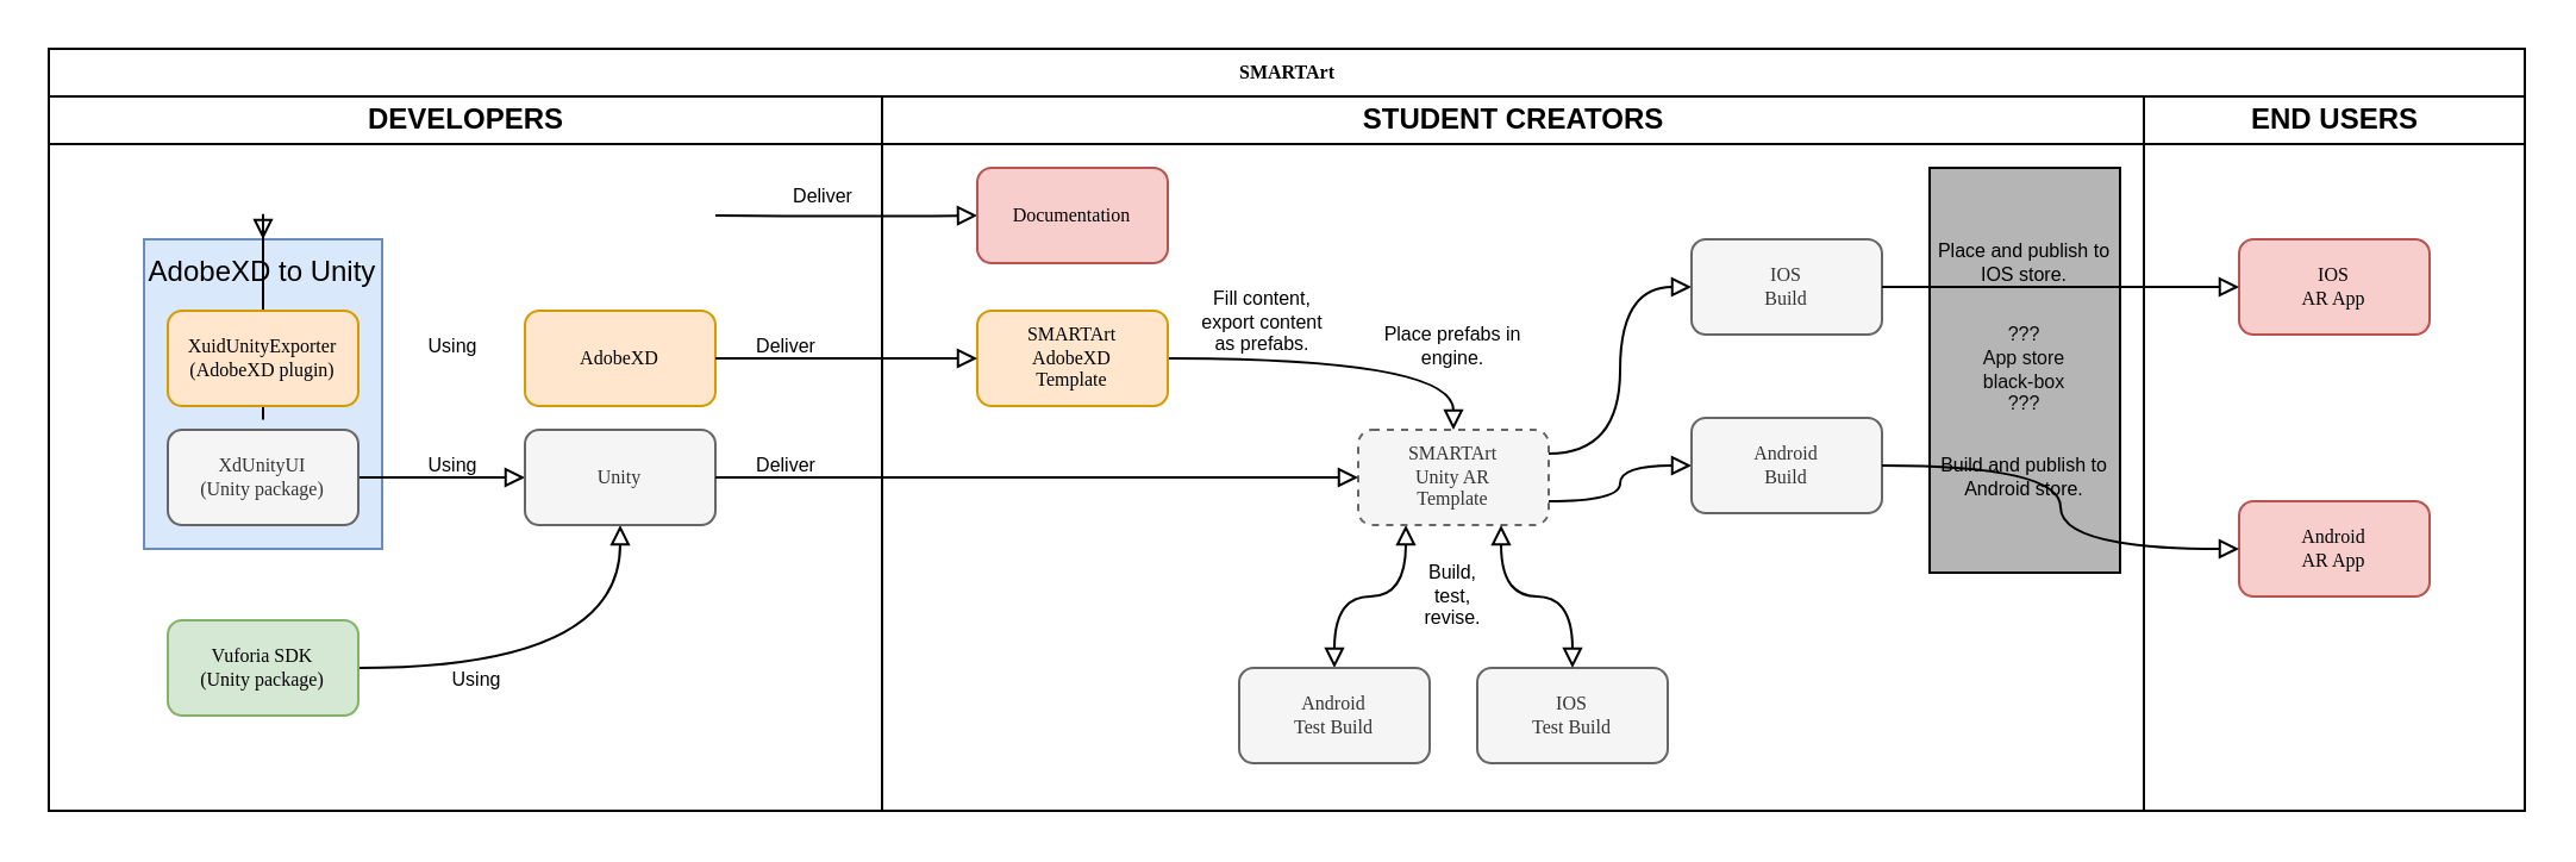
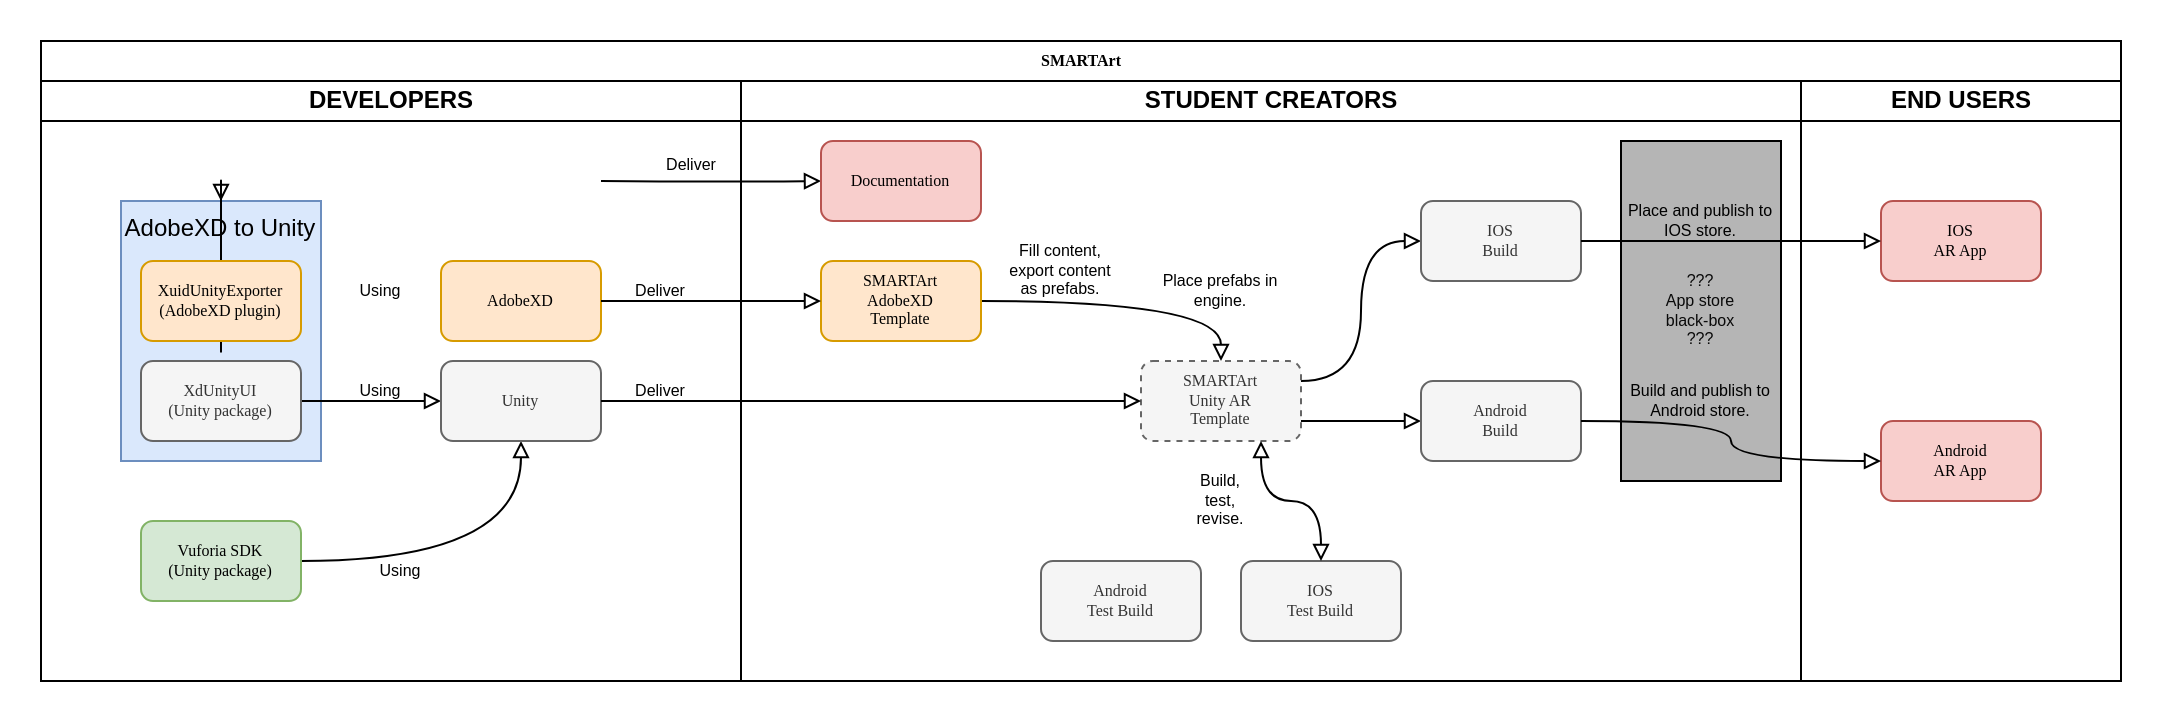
  <mxCell id="0" />
  <mxCell id="1" parent="0" />
  <mxCell id="2" value="SMARTArt" style="swimlane;html=1;childLayout=stackLayout;startSize=20;rounded=0;shadow=0;labelBackgroundColor=none;strokeWidth=1;fontFamily=Verdana;fontSize=8;align=center;" parent="1" vertex="1"><mxGeometry x="20" y="20" width="1040" height="320" as="geometry" /></mxCell>
  <mxCell id="3" value="DEVELOPERS" style="swimlane;html=1;startSize=20;" parent="2" vertex="1"><mxGeometry y="20" width="350" height="300" as="geometry" /></mxCell>
  <mxCell id="4" value="AdobeXD to Unity" style="rounded=0;whiteSpace=wrap;html=1;fillColor=#dae8fc;strokeColor=#6c8ebf;verticalAlign=top;" parent="3" vertex="1"><mxGeometry x="40" y="60" width="100" height="130" as="geometry" /></mxCell>
  <mxCell id="5" value="AdobeXD" style="rounded=1;whiteSpace=wrap;html=1;shadow=0;labelBackgroundColor=none;strokeWidth=1;fontFamily=Verdana;fontSize=8;align=center;fillColor=#ffe6cc;strokeColor=#d79b00;" parent="3" vertex="1"><mxGeometry x="200" y="90" width="80" height="40" as="geometry" /></mxCell>
  <mxCell id="6" style="edgeStyle=orthogonalEdgeStyle;rounded=0;orthogonalLoop=1;jettySize=auto;html=1;curved=1;endArrow=block;endFill=0;" parent="3" source="7" target="4" edge="1"><mxGeometry relative="1" as="geometry" /></mxCell>
  <mxCell id="7" value="XuidUnityExporter&lt;br&gt;(AdobeXD plugin)" style="rounded=1;whiteSpace=wrap;html=1;shadow=0;labelBackgroundColor=none;strokeWidth=1;fontFamily=Verdana;fontSize=8;align=center;fillColor=#ffe6cc;strokeColor=#d79b00;" parent="3" vertex="1"><mxGeometry x="50" y="90" width="80" height="40" as="geometry" /></mxCell>
  <mxCell id="8" style="edgeStyle=orthogonalEdgeStyle;rounded=0;orthogonalLoop=1;jettySize=auto;html=1;entryX=0;entryY=0.5;entryDx=0;entryDy=0;curved=1;endArrow=block;endFill=0;" parent="3" source="9" target="12" edge="1"><mxGeometry relative="1" as="geometry" /></mxCell>
  <mxCell id="9" value="XdUnityUI&lt;br&gt;(Unity package)" style="rounded=1;whiteSpace=wrap;html=1;shadow=0;labelBackgroundColor=none;strokeWidth=1;fontFamily=Verdana;fontSize=8;align=center;fillColor=#f5f5f5;strokeColor=#666666;fontColor=#333333;" parent="3" vertex="1"><mxGeometry x="50" y="140" width="80" height="40" as="geometry" /></mxCell>
  <mxCell id="10" style="edgeStyle=orthogonalEdgeStyle;rounded=0;orthogonalLoop=1;jettySize=auto;html=1;entryX=0.5;entryY=1;entryDx=0;entryDy=0;curved=1;endArrow=block;endFill=0;" parent="3" source="11" target="12" edge="1"><mxGeometry relative="1" as="geometry" /></mxCell>
  <mxCell id="11" value="Vuforia SDK&lt;br&gt;(Unity package)" style="rounded=1;whiteSpace=wrap;html=1;shadow=0;labelBackgroundColor=none;strokeWidth=1;fontFamily=Verdana;fontSize=8;align=center;fillColor=#d5e8d4;strokeColor=#82b366;" parent="3" vertex="1"><mxGeometry x="50" y="220" width="80" height="40" as="geometry" /></mxCell>
  <mxCell id="12" value="Unity" style="rounded=1;whiteSpace=wrap;html=1;shadow=0;labelBackgroundColor=none;strokeWidth=1;fontFamily=Verdana;fontSize=8;align=center;fillColor=#f5f5f5;strokeColor=#666666;fontColor=#333333;" parent="3" vertex="1"><mxGeometry x="200" y="140" width="80" height="40" as="geometry" /></mxCell>
  <mxCell id="13" value="Deliver" style="text;html=1;strokeColor=none;fillColor=none;align=center;verticalAlign=middle;whiteSpace=wrap;rounded=0;fontSize=8;" parent="3" vertex="1"><mxGeometry x="290" y="100" width="40" height="10" as="geometry" /></mxCell>
  <mxCell id="14" value="Deliver" style="text;html=1;strokeColor=none;fillColor=none;align=center;verticalAlign=middle;whiteSpace=wrap;rounded=0;fontSize=8;" parent="3" vertex="1"><mxGeometry x="290" y="150" width="40" height="10" as="geometry" /></mxCell>
  <mxCell id="15" value="Using" style="text;html=1;strokeColor=none;fillColor=none;align=center;verticalAlign=middle;whiteSpace=wrap;rounded=0;fontSize=8;" parent="3" vertex="1"><mxGeometry x="150" y="150" width="40" height="10" as="geometry" /></mxCell>
  <mxCell id="16" value="Using" style="text;html=1;strokeColor=none;fillColor=none;align=center;verticalAlign=middle;whiteSpace=wrap;rounded=0;fontSize=8;" parent="3" vertex="1"><mxGeometry x="150" y="100" width="40" height="10" as="geometry" /></mxCell>
  <mxCell id="17" value="Using" style="text;html=1;strokeColor=none;fillColor=none;align=center;verticalAlign=middle;whiteSpace=wrap;rounded=0;fontSize=8;" parent="3" vertex="1"><mxGeometry x="160" y="240" width="40" height="10" as="geometry" /></mxCell>
  <mxCell id="18" style="edgeStyle=orthogonalEdgeStyle;curved=1;rounded=0;orthogonalLoop=1;jettySize=auto;html=1;entryX=0;entryY=0.5;entryDx=0;entryDy=0;endArrow=block;endFill=0;" edge="1" parent="2" target="38"><mxGeometry relative="1" as="geometry"><mxPoint x="280" y="70" as="sourcePoint" /><mxPoint x="380" y="70" as="targetPoint" /></mxGeometry></mxCell>
  <mxCell id="19" value="&lt;font style=&quot;font-size: 8px&quot;&gt;Deliver&lt;/font&gt;" style="edgeLabel;html=1;align=center;verticalAlign=middle;resizable=0;points=[];" vertex="1" connectable="0" parent="18"><mxGeometry x="-0.178" y="-1" relative="1" as="geometry"><mxPoint y="-11" as="offset" /></mxGeometry></mxCell>
  <mxCell id="20" value="STUDENT CREATORS" style="swimlane;html=1;startSize=20;" parent="2" vertex="1"><mxGeometry x="350" y="20" width="530" height="300" as="geometry"><mxRectangle x="160" y="20" width="30" height="730" as="alternateBounds" /></mxGeometry></mxCell>
  <mxCell id="21" value="&lt;font color=&quot;#0a0a0a&quot;&gt;???&lt;br&gt;App store&lt;br&gt;black-box&lt;br&gt;???&lt;/font&gt;" style="rounded=0;whiteSpace=wrap;html=1;fontSize=8;verticalAlign=middle;labelBackgroundColor=none;align=center;fillColor=#B5B5B5;" parent="20" vertex="1"><mxGeometry x="440" y="30" width="80" height="170" as="geometry" /></mxCell>
  <mxCell id="22" style="edgeStyle=orthogonalEdgeStyle;curved=1;rounded=0;orthogonalLoop=1;jettySize=auto;html=1;entryX=0.5;entryY=0;entryDx=0;entryDy=0;endArrow=block;endFill=0;" parent="20" source="23" target="27" edge="1"><mxGeometry relative="1" as="geometry" /></mxCell>
  <mxCell id="23" value="SMARTArt&lt;br&gt;AdobeXD&lt;br&gt;Template" style="rounded=1;whiteSpace=wrap;html=1;shadow=0;labelBackgroundColor=none;strokeWidth=1;fontFamily=Verdana;fontSize=8;align=center;fillColor=#ffe6cc;strokeColor=#d79b00;" parent="20" vertex="1"><mxGeometry x="40" y="90" width="80" height="40" as="geometry" /></mxCell>
- <mxCell id="24" style="edgeStyle=orthogonalEdgeStyle;curved=1;rounded=0;orthogonalLoop=1;jettySize=auto;html=1;entryX=0.5;entryY=0;entryDx=0;entryDy=0;labelBackgroundColor=none;fontSize=8;endArrow=block;endFill=0;verticalAlign=top;startArrow=block;startFill=0;exitX=0.25;exitY=1;exitDx=0;exitDy=0;" parent="20" source="27" target="30" edge="1"><mxGeometry relative="1" as="geometry" /></mxCell>
  <mxCell id="25" style="edgeStyle=orthogonalEdgeStyle;curved=1;rounded=0;orthogonalLoop=1;jettySize=auto;html=1;entryX=0;entryY=0.5;entryDx=0;entryDy=0;labelBackgroundColor=none;fontSize=8;startArrow=none;startFill=0;endArrow=block;endFill=0;verticalAlign=top;exitX=1;exitY=0.75;exitDx=0;exitDy=0;" parent="20" source="27" target="36" edge="1"><mxGeometry relative="1" as="geometry" /></mxCell>
  <mxCell id="26" style="edgeStyle=orthogonalEdgeStyle;curved=1;rounded=0;orthogonalLoop=1;jettySize=auto;html=1;entryX=0;entryY=0.5;entryDx=0;entryDy=0;labelBackgroundColor=none;fontSize=8;startArrow=none;startFill=0;endArrow=block;endFill=0;verticalAlign=top;exitX=1;exitY=0.25;exitDx=0;exitDy=0;" parent="20" source="27" target="35" edge="1"><mxGeometry relative="1" as="geometry" /></mxCell>
  <mxCell id="27" value="SMARTArt&lt;br&gt;Unity AR&lt;br&gt;Template" style="rounded=1;whiteSpace=wrap;html=1;shadow=0;labelBackgroundColor=none;strokeWidth=1;fontFamily=Verdana;fontSize=8;align=center;fillColor=#f5f5f5;strokeColor=#666666;fontColor=#333333;dashed=1;" parent="20" vertex="1"><mxGeometry x="200" y="140" width="80" height="40" as="geometry" /></mxCell>
  <mxCell id="28" value="Fill content, export content as prefabs." style="text;html=1;strokeColor=none;fillColor=none;align=center;verticalAlign=middle;whiteSpace=wrap;rounded=0;fontSize=8;" parent="20" vertex="1"><mxGeometry x="130" y="80" width="60" height="30" as="geometry" /></mxCell>
  <mxCell id="29" value="Place prefabs in engine." style="text;html=1;strokeColor=none;fillColor=none;align=center;verticalAlign=middle;whiteSpace=wrap;rounded=0;fontSize=8;" parent="20" vertex="1"><mxGeometry x="210" y="90" width="60" height="30" as="geometry" /></mxCell>
  <mxCell id="30" value="Android&lt;br&gt;Test Build" style="rounded=1;whiteSpace=wrap;html=1;shadow=0;labelBackgroundColor=none;strokeWidth=1;fontFamily=Verdana;fontSize=8;align=center;fillColor=#f5f5f5;strokeColor=#666666;fontColor=#333333;" parent="20" vertex="1"><mxGeometry x="150" y="240" width="80" height="40" as="geometry" /></mxCell>
  <mxCell id="31" value="Build, test, revise." style="text;html=1;strokeColor=none;fillColor=none;align=center;verticalAlign=middle;whiteSpace=wrap;rounded=0;fontSize=8;" parent="20" vertex="1"><mxGeometry x="225" y="200" width="30" height="20" as="geometry" /></mxCell>
  <mxCell id="32" value="Build and publish to Android store." style="text;html=1;strokeColor=none;fillColor=none;align=center;verticalAlign=middle;whiteSpace=wrap;rounded=0;fontSize=8;" parent="20" vertex="1"><mxGeometry x="440" y="150" width="80" height="20" as="geometry" /></mxCell>
  <mxCell id="33" value="IOS&lt;br&gt;Test Build" style="rounded=1;whiteSpace=wrap;html=1;shadow=0;labelBackgroundColor=none;strokeWidth=1;fontFamily=Verdana;fontSize=8;align=center;fillColor=#f5f5f5;strokeColor=#666666;fontColor=#333333;" parent="20" vertex="1"><mxGeometry x="250" y="240" width="80" height="40" as="geometry" /></mxCell>
  <mxCell id="34" style="edgeStyle=orthogonalEdgeStyle;curved=1;rounded=0;orthogonalLoop=1;jettySize=auto;html=1;entryX=0.5;entryY=0;entryDx=0;entryDy=0;labelBackgroundColor=none;fontSize=8;endArrow=block;endFill=0;verticalAlign=top;startArrow=block;startFill=0;exitX=0.75;exitY=1;exitDx=0;exitDy=0;" parent="20" source="27" target="33" edge="1"><mxGeometry relative="1" as="geometry"><mxPoint x="365.0" y="160" as="sourcePoint" /><mxPoint x="315" y="200" as="targetPoint" /></mxGeometry></mxCell>
  <mxCell id="35" value="IOS&lt;br&gt;Build" style="rounded=1;whiteSpace=wrap;html=1;shadow=0;labelBackgroundColor=none;strokeWidth=1;fontFamily=Verdana;fontSize=8;align=center;fillColor=#f5f5f5;strokeColor=#666666;fontColor=#333333;" parent="20" vertex="1"><mxGeometry x="340" y="60" width="80" height="40" as="geometry" /></mxCell>
- <mxCell id="36" value="Android&lt;br&gt;Build" style="rounded=1;whiteSpace=wrap;html=1;shadow=0;labelBackgroundColor=none;strokeWidth=1;fontFamily=Verdana;fontSize=8;align=center;fillColor=#f5f5f5;strokeColor=#666666;fontColor=#333333;" parent="20" vertex="1"><mxGeometry x="340" y="135" width="80" height="40" as="geometry" /></mxCell>
+ <mxCell id="36" value="Android&lt;br&gt;Build" style="rounded=1;whiteSpace=wrap;html=1;shadow=0;labelBackgroundColor=none;strokeWidth=1;fontFamily=Verdana;fontSize=8;align=center;fillColor=#f5f5f5;strokeColor=#666666;fontColor=#333333;" parent="20" vertex="1"><mxGeometry x="340" y="150" width="80" height="40" as="geometry" /></mxCell>
  <mxCell id="37" value="Place and publish to IOS store." style="text;html=1;strokeColor=none;fillColor=none;align=center;verticalAlign=middle;whiteSpace=wrap;rounded=0;fontSize=8;" parent="20" vertex="1"><mxGeometry x="440" y="60" width="80" height="20" as="geometry" /></mxCell>
  <mxCell id="38" value="Documentation" style="rounded=1;whiteSpace=wrap;html=1;shadow=0;labelBackgroundColor=none;strokeWidth=1;fontFamily=Verdana;fontSize=8;align=center;fillColor=#f8cecc;strokeColor=#b85450;" vertex="1" parent="20"><mxGeometry x="40" y="30" width="80" height="40" as="geometry" /></mxCell>
  <mxCell id="39" value="END USERS" style="swimlane;html=1;startSize=20;" parent="2" vertex="1"><mxGeometry x="880" y="20" width="160" height="300" as="geometry" /></mxCell>
  <mxCell id="40" value="IOS&lt;br&gt;AR App" style="rounded=1;whiteSpace=wrap;html=1;shadow=0;labelBackgroundColor=none;strokeWidth=1;fontFamily=Verdana;fontSize=8;align=center;fillColor=#f8cecc;strokeColor=#b85450;" parent="39" vertex="1"><mxGeometry x="40" y="60" width="80" height="40" as="geometry" /></mxCell>
  <mxCell id="41" value="Android&lt;br&gt;AR App" style="rounded=1;whiteSpace=wrap;html=1;shadow=0;labelBackgroundColor=none;strokeWidth=1;fontFamily=Verdana;fontSize=8;align=center;fillColor=#f8cecc;strokeColor=#b85450;" parent="39" vertex="1"><mxGeometry x="40" y="170" width="80" height="40" as="geometry" /></mxCell>
  <mxCell id="42" style="edgeStyle=orthogonalEdgeStyle;curved=1;rounded=0;orthogonalLoop=1;jettySize=auto;html=1;entryX=0;entryY=0.5;entryDx=0;entryDy=0;endArrow=block;endFill=0;" parent="2" source="5" target="23" edge="1"><mxGeometry relative="1" as="geometry" /></mxCell>
  <mxCell id="43" style="edgeStyle=orthogonalEdgeStyle;curved=1;rounded=0;orthogonalLoop=1;jettySize=auto;html=1;entryX=0;entryY=0.5;entryDx=0;entryDy=0;endArrow=block;endFill=0;" parent="2" source="12" target="27" edge="1"><mxGeometry relative="1" as="geometry" /></mxCell>
  <mxCell id="44" style="edgeStyle=orthogonalEdgeStyle;curved=1;rounded=0;orthogonalLoop=1;jettySize=auto;html=1;entryX=0;entryY=0.5;entryDx=0;entryDy=0;labelBackgroundColor=none;fontSize=8;startArrow=none;startFill=0;endArrow=block;endFill=0;verticalAlign=top;" parent="2" source="36" target="41" edge="1"><mxGeometry relative="1" as="geometry" /></mxCell>
  <mxCell id="45" style="edgeStyle=orthogonalEdgeStyle;curved=1;rounded=0;orthogonalLoop=1;jettySize=auto;html=1;entryX=0;entryY=0.5;entryDx=0;entryDy=0;labelBackgroundColor=none;fontSize=8;startArrow=none;startFill=0;endArrow=block;endFill=0;verticalAlign=top;" parent="2" source="35" target="40" edge="1"><mxGeometry relative="1" as="geometry" /></mxCell>
